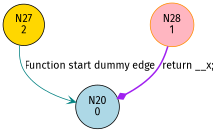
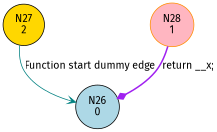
  digraph {
    fontname="Fira Sans"
    node [color=black fontname="Fira Sans" shape=circle style=filled]
    edge [fontname="Fira Sans"]
    n1 [fillcolor=gold label="N27\n2"]
-   n2 [fillcolor=lightblue label="N20\n0"]
+   n2 [fillcolor=lightblue label="N26\n0"]
    n3 [color=darkorange fillcolor=lightpink label="N28\n1"]
    n1 -> n2 [arrowhead=vee color=teal label="Function start dummy edge" style=solid]
    n3 -> n2 [arrowhead=diamond color=purple label="return __x;" style=bold]
  }
